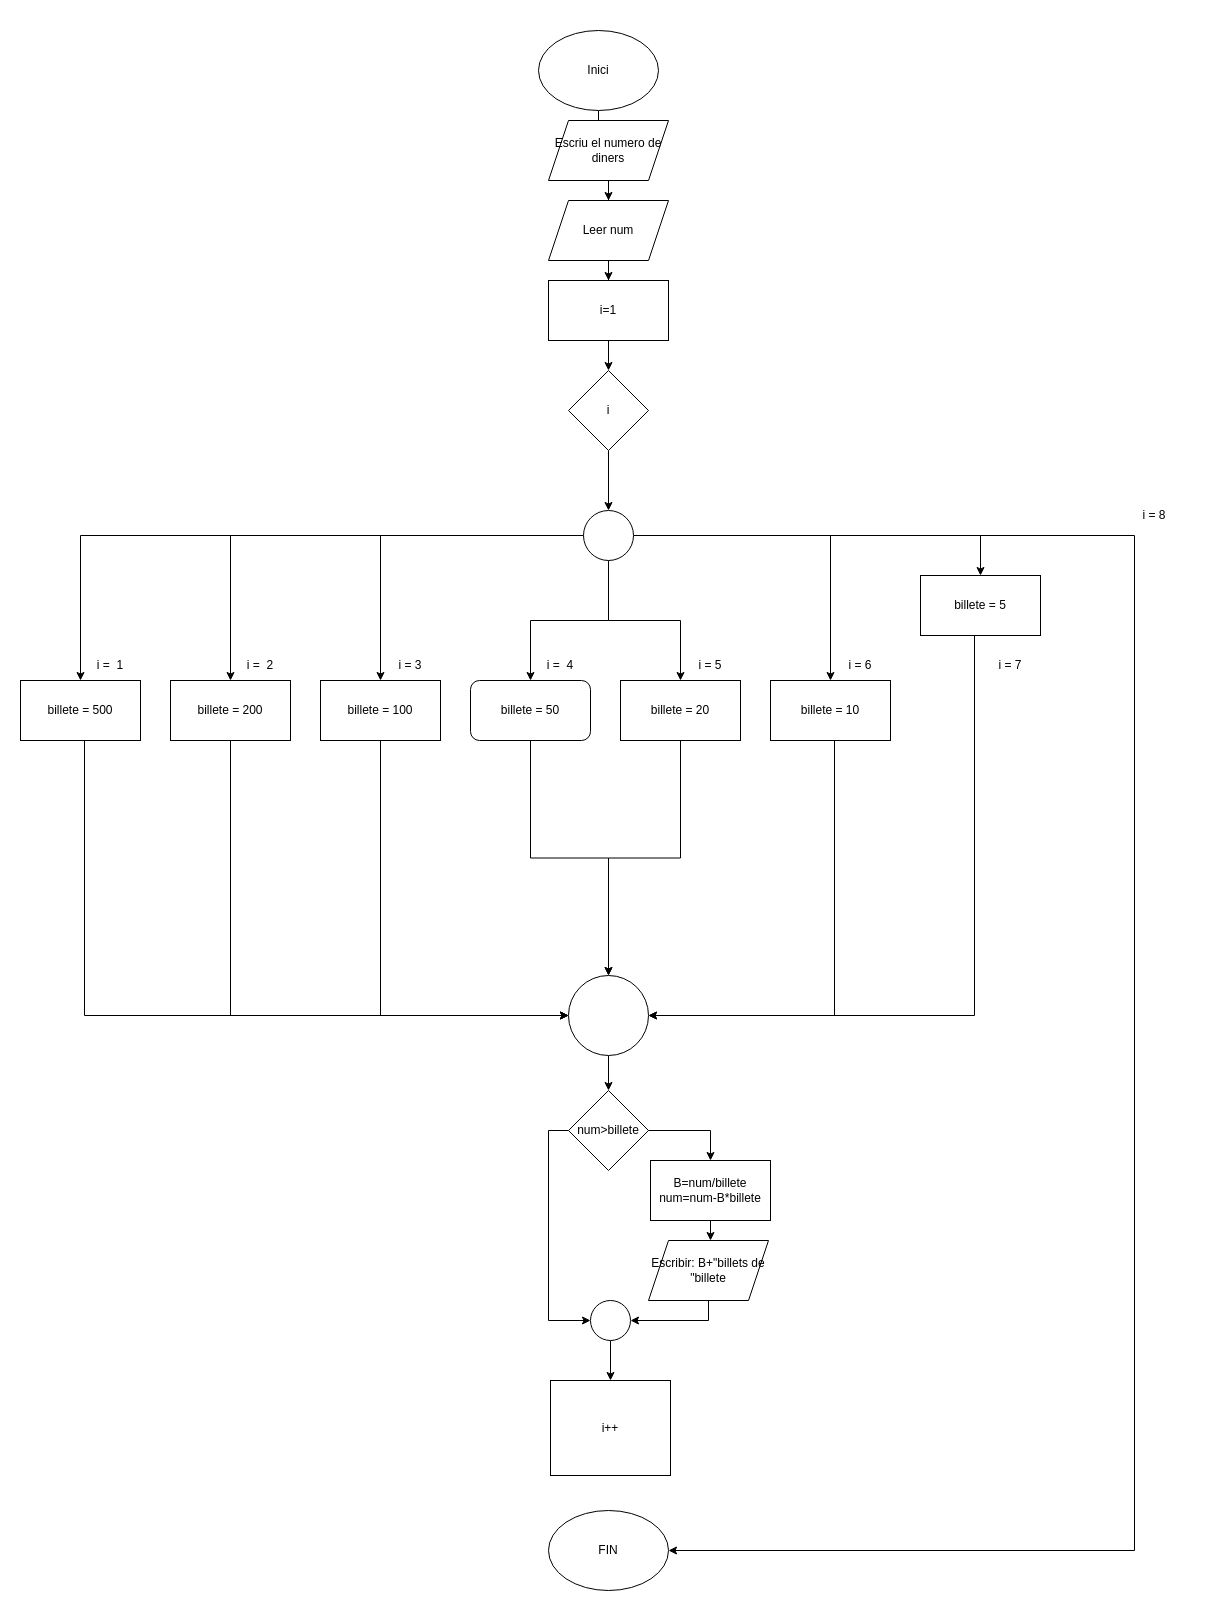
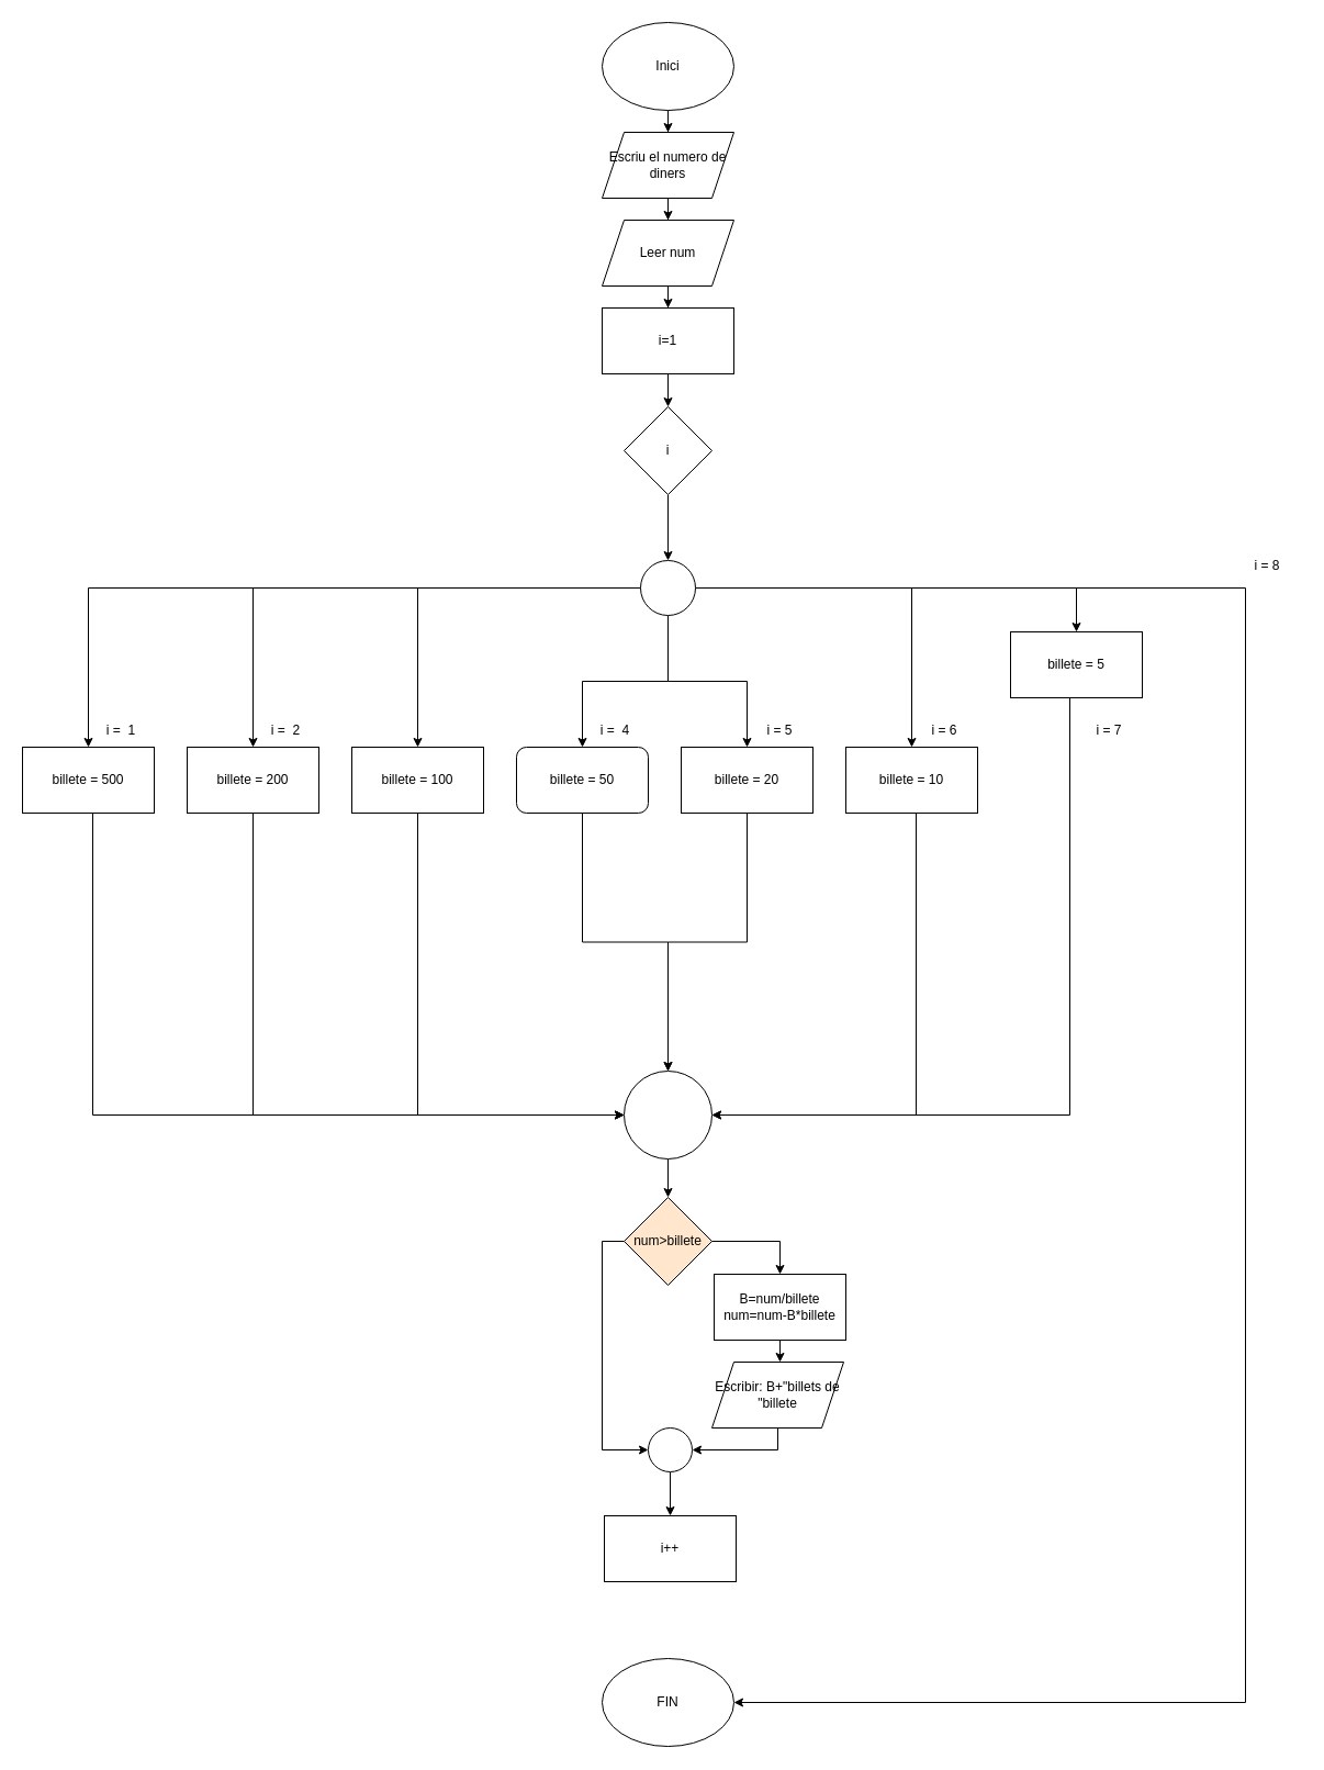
  <mxCell id="0" />
  <mxCell id="1" parent="0" />
  <mxCell id="2" style="edgeStyle=orthogonalEdgeStyle;rounded=0;orthogonalLoop=1;jettySize=auto;html=1;" parent="1" source="3" target="5" edge="1"><mxGeometry relative="1" as="geometry" /></mxCell>
- <mxCell id="3" value="Inici" style="ellipse;whiteSpace=wrap;html=1;" parent="1" vertex="1"><mxGeometry x="538" y="30" width="120" height="80" as="geometry" /></mxCell>
+ <mxCell id="3" value="Inici" style="ellipse;whiteSpace=wrap;html=1;" parent="1" vertex="1"><mxGeometry x="548" width="120" height="80" as="geometry" y="20" /></mxCell>
  <mxCell id="4" style="edgeStyle=orthogonalEdgeStyle;rounded=0;orthogonalLoop=1;jettySize=auto;html=1;entryX=0.5;entryY=0;entryDx=0;entryDy=0;" parent="1" source="5" target="7" edge="1"><mxGeometry relative="1" as="geometry" /></mxCell>
  <mxCell id="5" value="Escriu el numero de diners" style="shape=parallelogram;perimeter=parallelogramPerimeter;whiteSpace=wrap;html=1;fixedSize=1;" parent="1" vertex="1"><mxGeometry x="548" y="120" width="120" height="60" as="geometry" /></mxCell>
  <mxCell id="6" style="edgeStyle=orthogonalEdgeStyle;rounded=0;orthogonalLoop=1;jettySize=auto;html=1;entryX=0.5;entryY=0;entryDx=0;entryDy=0;" parent="1" source="7" target="13" edge="1"><mxGeometry relative="1" as="geometry" /></mxCell>
  <mxCell id="7" value="Leer num" style="shape=parallelogram;perimeter=parallelogramPerimeter;whiteSpace=wrap;html=1;fixedSize=1;" parent="1" vertex="1"><mxGeometry x="548" y="200" width="120" height="60" as="geometry" /></mxCell>
  <mxCell id="8" style="edgeStyle=orthogonalEdgeStyle;rounded=0;orthogonalLoop=1;jettySize=auto;html=1;entryX=0.5;entryY=0;entryDx=0;entryDy=0;" parent="1" source="9" target="55" edge="1"><mxGeometry relative="1" as="geometry" /></mxCell>
  <mxCell id="9" value="i" style="rhombus;whiteSpace=wrap;html=1;" parent="1" vertex="1"><mxGeometry x="568" y="370" width="80" height="80" as="geometry" /></mxCell>
  <mxCell id="10" style="edgeStyle=orthogonalEdgeStyle;rounded=0;orthogonalLoop=1;jettySize=auto;html=1;" parent="1" source="11" target="42" edge="1"><mxGeometry relative="1" as="geometry"><Array as="points"><mxPoint x="710" y="1260" /><mxPoint x="710" y="1260" /></Array></mxGeometry></mxCell>
  <mxCell id="11" value="B=num/billete&lt;br&gt;num=num-B*billete" style="rounded=0;whiteSpace=wrap;html=1;" parent="1" vertex="1"><mxGeometry x="650" y="1160" width="120" height="60" as="geometry" /></mxCell>
  <mxCell id="12" style="edgeStyle=orthogonalEdgeStyle;rounded=0;orthogonalLoop=1;jettySize=auto;html=1;entryX=0.5;entryY=0;entryDx=0;entryDy=0;" parent="1" source="13" target="9" edge="1"><mxGeometry relative="1" as="geometry" /></mxCell>
  <mxCell id="13" value="i=1" style="rounded=0;whiteSpace=wrap;html=1;" parent="1" vertex="1"><mxGeometry x="548" y="280" width="120" height="60" as="geometry" /></mxCell>
  <mxCell id="14" style="edgeStyle=orthogonalEdgeStyle;rounded=0;orthogonalLoop=1;jettySize=auto;html=1;entryX=0;entryY=0.5;entryDx=0;entryDy=0;" parent="1" source="15" target="46" edge="1"><mxGeometry relative="1" as="geometry"><Array as="points"><mxPoint x="84" y="1015" /></Array></mxGeometry></mxCell>
  <mxCell id="15" value="billete = 500" style="rounded=0;whiteSpace=wrap;html=1;" parent="1" vertex="1"><mxGeometry x="20" y="680" width="120" height="60" as="geometry" /></mxCell>
  <mxCell id="16" style="edgeStyle=orthogonalEdgeStyle;rounded=0;orthogonalLoop=1;jettySize=auto;html=1;" parent="1" source="17" target="46" edge="1"><mxGeometry relative="1" as="geometry"><Array as="points"><mxPoint x="230" y="1015" /></Array></mxGeometry></mxCell>
  <mxCell id="17" value="billete = 200" style="rounded=0;whiteSpace=wrap;html=1;" parent="1" vertex="1"><mxGeometry x="170" y="680" width="120" height="60" as="geometry" /></mxCell>
  <mxCell id="18" style="edgeStyle=orthogonalEdgeStyle;rounded=0;orthogonalLoop=1;jettySize=auto;html=1;" parent="1" source="19" target="46" edge="1"><mxGeometry relative="1" as="geometry"><Array as="points"><mxPoint x="380" y="1015" /></Array></mxGeometry></mxCell>
  <mxCell id="19" value="billete = 100" style="rounded=0;whiteSpace=wrap;html=1;" parent="1" vertex="1"><mxGeometry x="320" y="680" width="120" height="60" as="geometry" /></mxCell>
  <mxCell id="20" style="edgeStyle=orthogonalEdgeStyle;rounded=0;orthogonalLoop=1;jettySize=auto;html=1;entryX=0.5;entryY=0;entryDx=0;entryDy=0;" parent="1" source="21" target="46" edge="1"><mxGeometry relative="1" as="geometry" /></mxCell>
  <mxCell id="21" value="billete = 20" style="rounded=0;whiteSpace=wrap;html=1;" parent="1" vertex="1"><mxGeometry x="620" y="680" width="120" height="60" as="geometry" /></mxCell>
  <mxCell id="22" style="edgeStyle=orthogonalEdgeStyle;rounded=0;orthogonalLoop=1;jettySize=auto;html=1;" parent="1" source="23" target="46" edge="1"><mxGeometry relative="1" as="geometry" /></mxCell>
  <mxCell id="23" value="billete = 50" style="whiteSpace=wrap;html=1;rounded=1;" parent="1" vertex="1"><mxGeometry x="470" y="680" width="120" height="60" as="geometry" /></mxCell>
  <mxCell id="24" style="edgeStyle=orthogonalEdgeStyle;rounded=0;orthogonalLoop=1;jettySize=auto;html=1;" parent="1" source="25" target="46" edge="1"><mxGeometry relative="1" as="geometry"><Array as="points"><mxPoint x="834" y="1015" /></Array></mxGeometry></mxCell>
  <mxCell id="25" value="billete = 10" style="rounded=0;whiteSpace=wrap;html=1;" parent="1" vertex="1"><mxGeometry x="770" y="680" width="120" height="60" as="geometry" /></mxCell>
  <mxCell id="26" style="edgeStyle=orthogonalEdgeStyle;rounded=0;orthogonalLoop=1;jettySize=auto;html=1;entryX=1;entryY=0.5;entryDx=0;entryDy=0;" parent="1" source="27" target="46" edge="1"><mxGeometry relative="1" as="geometry"><Array as="points"><mxPoint x="974" y="1015" /></Array></mxGeometry></mxCell>
  <mxCell id="27" value="billete = 5" style="rounded=0;whiteSpace=wrap;html=1;" parent="1" vertex="1"><mxGeometry x="920" y="575" width="120" height="60" as="geometry" /></mxCell>
- <mxCell id="28" value="i++" style="rounded=0;whiteSpace=wrap;html=1;" parent="1" vertex="1"><mxGeometry x="550" y="1380" width="120" height="95" as="geometry" /></mxCell>
+ <mxCell id="28" value="i++" style="rounded=0;whiteSpace=wrap;html=1;" parent="1" vertex="1"><mxGeometry x="550" y="1380" width="120" height="60" as="geometry" /></mxCell>
  <mxCell id="29" style="edgeStyle=orthogonalEdgeStyle;rounded=0;orthogonalLoop=1;jettySize=auto;html=1;entryX=0;entryY=0.5;entryDx=0;entryDy=0;exitX=0;exitY=0.5;exitDx=0;exitDy=0;" parent="1" source="31" target="33" edge="1"><mxGeometry relative="1" as="geometry" /></mxCell>
  <mxCell id="30" style="edgeStyle=orthogonalEdgeStyle;rounded=0;orthogonalLoop=1;jettySize=auto;html=1;entryX=0.5;entryY=0;entryDx=0;entryDy=0;exitX=1;exitY=0.5;exitDx=0;exitDy=0;" parent="1" source="31" target="11" edge="1"><mxGeometry relative="1" as="geometry" /></mxCell>
- <mxCell id="31" value="num&amp;gt;billete" style="rhombus;whiteSpace=wrap;html=1;" parent="1" vertex="1"><mxGeometry x="568" y="1090" width="80" height="80" as="geometry" /></mxCell>
+ <mxCell id="31" value="num&amp;gt;billete" style="rhombus;whiteSpace=wrap;html=1;fillColor=#ffe6cc;" parent="1" vertex="1"><mxGeometry x="568" y="1090" width="80" height="80" as="geometry" /></mxCell>
  <mxCell id="32" style="edgeStyle=orthogonalEdgeStyle;rounded=0;orthogonalLoop=1;jettySize=auto;html=1;entryX=0.5;entryY=0;entryDx=0;entryDy=0;" parent="1" source="33" target="28" edge="1"><mxGeometry relative="1" as="geometry" /></mxCell>
  <mxCell id="33" value="" style="ellipse;whiteSpace=wrap;html=1;aspect=fixed;" parent="1" vertex="1"><mxGeometry x="590" y="1300" width="40" height="40" as="geometry" /></mxCell>
  <mxCell id="34" value="i =&amp;nbsp; 1" style="text;html=1;strokeColor=none;fillColor=none;align=center;verticalAlign=middle;whiteSpace=wrap;rounded=0;" parent="1" vertex="1"><mxGeometry x="80" y="650" width="60" height="30" as="geometry" /></mxCell>
  <mxCell id="35" value="i =&amp;nbsp; 2" style="text;html=1;strokeColor=none;fillColor=none;align=center;verticalAlign=middle;whiteSpace=wrap;rounded=0;" parent="1" vertex="1"><mxGeometry x="230" y="650" width="60" height="30" as="geometry" /></mxCell>
- <mxCell id="36" value="i = 3" style="text;html=1;strokeColor=none;fillColor=none;align=center;verticalAlign=middle;whiteSpace=wrap;rounded=0;" parent="1" vertex="1"><mxGeometry x="380" y="650" width="60" height="30" as="geometry" /></mxCell>
  <mxCell id="37" value="i =&amp;nbsp; 4" style="text;html=1;strokeColor=none;fillColor=none;align=center;verticalAlign=middle;whiteSpace=wrap;rounded=0;" parent="1" vertex="1"><mxGeometry x="530" y="650" width="60" height="30" as="geometry" /></mxCell>
  <mxCell id="38" value="i = 5" style="text;html=1;strokeColor=none;fillColor=none;align=center;verticalAlign=middle;whiteSpace=wrap;rounded=0;" parent="1" vertex="1"><mxGeometry x="680" y="650" width="60" height="30" as="geometry" /></mxCell>
  <mxCell id="39" value="i = 6" style="text;html=1;strokeColor=none;fillColor=none;align=center;verticalAlign=middle;whiteSpace=wrap;rounded=0;" parent="1" vertex="1"><mxGeometry x="830" y="650" width="60" height="30" as="geometry" /></mxCell>
  <mxCell id="40" value="i = 7" style="text;html=1;strokeColor=none;fillColor=none;align=center;verticalAlign=middle;whiteSpace=wrap;rounded=0;" parent="1" vertex="1"><mxGeometry x="980" y="650" width="60" height="30" as="geometry" /></mxCell>
  <mxCell id="41" style="edgeStyle=orthogonalEdgeStyle;rounded=0;orthogonalLoop=1;jettySize=auto;html=1;entryX=1;entryY=0.5;entryDx=0;entryDy=0;exitX=0.5;exitY=1;exitDx=0;exitDy=0;" parent="1" source="42" target="33" edge="1"><mxGeometry relative="1" as="geometry"><mxPoint x="708" y="1320" as="targetPoint" /></mxGeometry></mxCell>
  <mxCell id="42" value="Escribir: B+&quot;billets de &quot;billete" style="shape=parallelogram;perimeter=parallelogramPerimeter;whiteSpace=wrap;html=1;fixedSize=1;" parent="1" vertex="1"><mxGeometry x="648" y="1240" width="120" height="60" as="geometry" /></mxCell>
  <mxCell id="43" value="i = 8" style="text;html=1;strokeColor=none;fillColor=none;align=center;verticalAlign=middle;whiteSpace=wrap;rounded=0;" parent="1" vertex="1"><mxGeometry x="1124" y="500" width="60" height="30" as="geometry" /></mxCell>
  <mxCell id="44" value="FIN" style="ellipse;whiteSpace=wrap;html=1;" parent="1" vertex="1"><mxGeometry x="548" y="1510" width="120" height="80" as="geometry" /></mxCell>
  <mxCell id="45" style="edgeStyle=orthogonalEdgeStyle;rounded=0;orthogonalLoop=1;jettySize=auto;html=1;entryX=0.5;entryY=0;entryDx=0;entryDy=0;" parent="1" source="46" target="31" edge="1"><mxGeometry relative="1" as="geometry" /></mxCell>
  <mxCell id="46" value="" style="ellipse;whiteSpace=wrap;html=1;aspect=fixed;" parent="1" vertex="1"><mxGeometry x="568" y="975" width="80" height="80" as="geometry" /></mxCell>
  <mxCell id="47" style="edgeStyle=orthogonalEdgeStyle;rounded=0;orthogonalLoop=1;jettySize=auto;html=1;entryX=0.5;entryY=0;entryDx=0;entryDy=0;" parent="1" source="55" target="15" edge="1"><mxGeometry relative="1" as="geometry" /></mxCell>
  <mxCell id="48" style="edgeStyle=orthogonalEdgeStyle;rounded=0;orthogonalLoop=1;jettySize=auto;html=1;" parent="1" source="55" target="17" edge="1"><mxGeometry relative="1" as="geometry" /></mxCell>
  <mxCell id="49" style="edgeStyle=orthogonalEdgeStyle;rounded=0;orthogonalLoop=1;jettySize=auto;html=1;" parent="1" source="55" target="19" edge="1"><mxGeometry relative="1" as="geometry" /></mxCell>
  <mxCell id="50" style="edgeStyle=orthogonalEdgeStyle;rounded=0;orthogonalLoop=1;jettySize=auto;html=1;" parent="1" source="55" target="23" edge="1"><mxGeometry relative="1" as="geometry" /></mxCell>
  <mxCell id="51" style="edgeStyle=orthogonalEdgeStyle;rounded=0;orthogonalLoop=1;jettySize=auto;html=1;" parent="1" source="55" target="21" edge="1"><mxGeometry relative="1" as="geometry" /></mxCell>
  <mxCell id="52" style="edgeStyle=orthogonalEdgeStyle;rounded=0;orthogonalLoop=1;jettySize=auto;html=1;" parent="1" source="55" target="25" edge="1"><mxGeometry relative="1" as="geometry" /></mxCell>
  <mxCell id="53" style="edgeStyle=orthogonalEdgeStyle;rounded=0;orthogonalLoop=1;jettySize=auto;html=1;" parent="1" source="55" target="27" edge="1"><mxGeometry relative="1" as="geometry" /></mxCell>
  <mxCell id="54" style="edgeStyle=orthogonalEdgeStyle;rounded=0;orthogonalLoop=1;jettySize=auto;html=1;" parent="1" source="55" target="44" edge="1"><mxGeometry relative="1" as="geometry"><Array as="points"><mxPoint x="1134" y="535" /><mxPoint x="1134" y="1550" /></Array></mxGeometry></mxCell>
  <mxCell id="55" value="" style="ellipse;whiteSpace=wrap;html=1;aspect=fixed;" parent="1" vertex="1"><mxGeometry x="583" y="510" width="50" height="50" as="geometry" /></mxCell>
